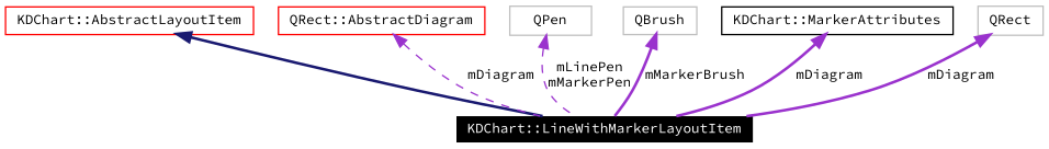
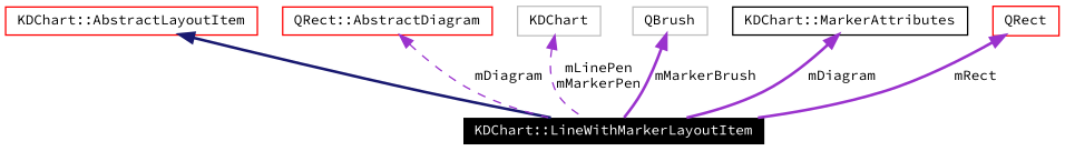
  digraph {
    fontname="Source Code Pro"
    node [color=grey75 fontname="Source Code Pro" fontsize=10 shape=record]
    edge [color=darkorchid3 dir=back fontname="Source Code Pro" fontsize=10 labelfontname=Helvetica labelfontsize=10 style=bold]
    n1 [color=white fillcolor=black fontcolor=white height=0.2 label="KDChart::LineWithMarkerLayoutItem" style=filled width=0.4]
    n2 [color=red height=0.2 label="KDChart::AbstractLayoutItem" width=0.4]
    n3 [color=red height=0.2 label="QRect::AbstractDiagram" width=0.4]
-   n4 [height=0.2 label=QPen width=0.4]
+   n4 [height=0.2 label=KDChart width=0.4]
    n5 [height=0.2 label=QBrush width=0.4]
    n6 [color=black height=0.2 label="KDChart::MarkerAttributes" width=0.4]
-   n7 [height=0.2 label=QRect width=0.4]
+   n7 [color=red height=0.2 label=QRect width=0.4]
    n2 -> n1 [color=midnightblue]
    n3 -> n1 [label=mDiagram style=dashed]
    n4 -> n1 [label="mLinePen\nmMarkerPen" style=dashed]
    n5 -> n1 [label=mMarkerBrush]
    n6 -> n1 [label=mDiagram]
-   n7 -> n1 [label=mDiagram]
+   n7 -> n1 [label=mRect]
  }
